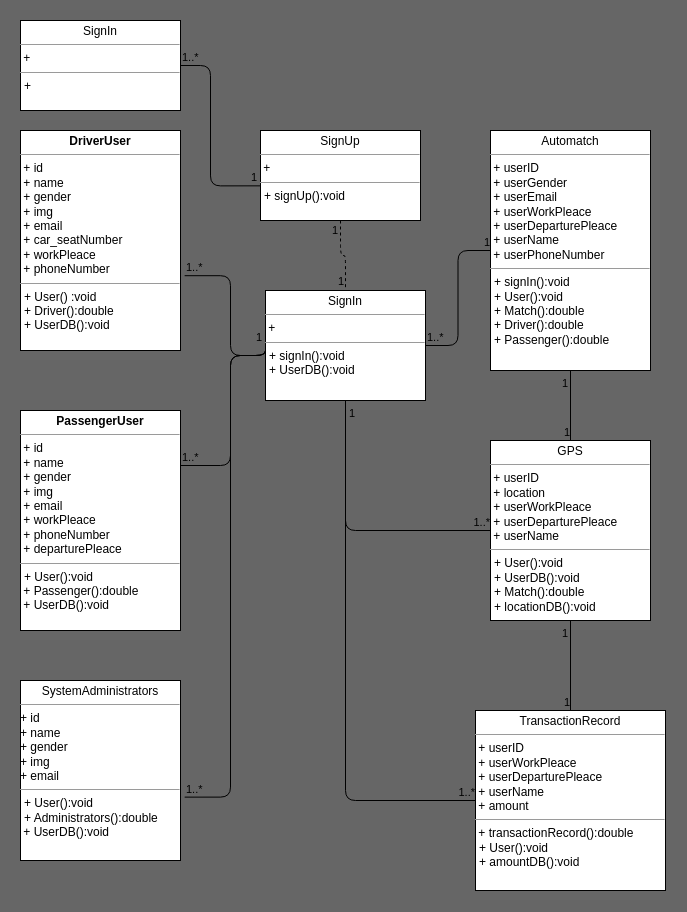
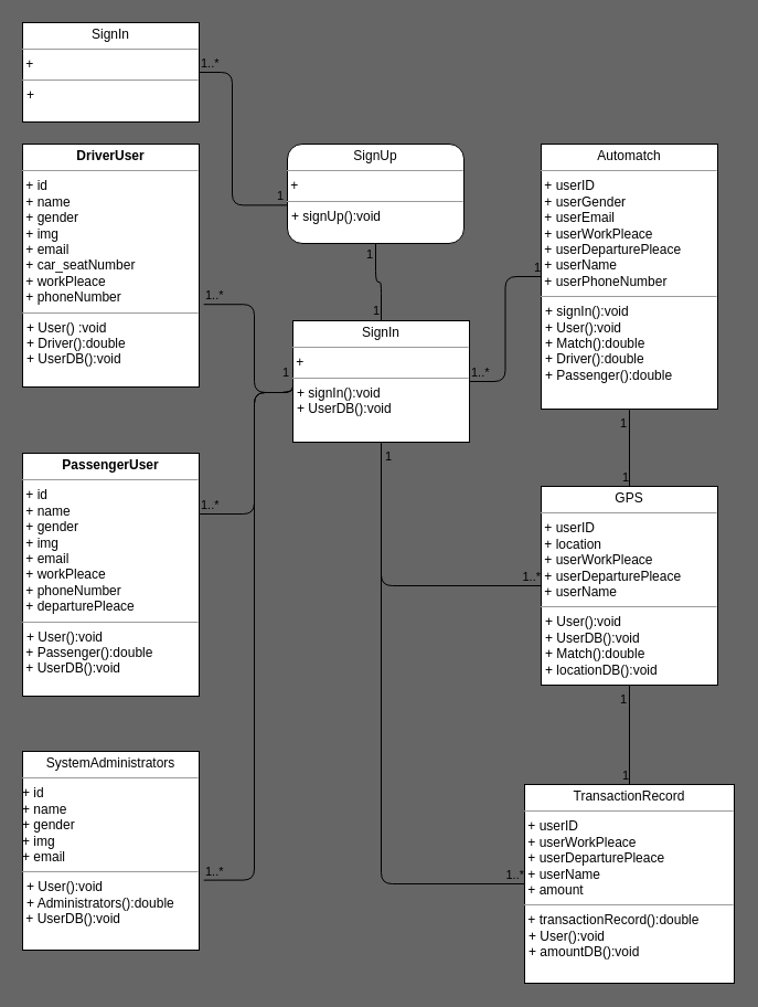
  <mxCell id="0" />
  <mxCell id="1" parent="0" />
  <mxCell id="2" value="&lt;p style=&quot;margin: 0px ; margin-top: 4px ; text-align: center&quot;&gt;&lt;b&gt;DriverUser&lt;/b&gt;&lt;/p&gt;&lt;hr size=&quot;1&quot;&gt;&amp;nbsp;+ id&lt;br&gt;&amp;nbsp;+&amp;nbsp;&lt;span&gt;name&lt;br&gt;&lt;/span&gt;&amp;nbsp;+ gender&lt;br&gt;&amp;nbsp;+&amp;nbsp;&lt;span&gt;img&lt;br&gt;&lt;/span&gt;&amp;nbsp;+ email&lt;br&gt;&amp;nbsp;+ car_seatNumber&lt;br&gt;&amp;nbsp;+ workPleace&lt;br&gt;&amp;nbsp;+ phoneNumber&lt;br&gt;&lt;hr size=&quot;1&quot;&gt;&lt;p style=&quot;margin: 0px ; margin-left: 4px&quot;&gt;+ User() :void&lt;/p&gt;&lt;p style=&quot;margin: 0px ; margin-left: 4px&quot;&gt;+ Driver():double&lt;br&gt;&lt;/p&gt;&lt;p style=&quot;margin: 0px ; margin-left: 4px&quot;&gt;+ UserDB():void&lt;/p&gt;" style="verticalAlign=top;align=left;overflow=fill;fontSize=12;fontFamily=Helvetica;html=1;" parent="1" vertex="1"><mxGeometry x="20" y="130" width="160" height="220" as="geometry" /></mxCell>
  <mxCell id="3" value="&lt;p style=&quot;margin: 0px ; margin-top: 4px ; text-align: center&quot;&gt;&lt;b&gt;PassengerUser&lt;/b&gt;&lt;/p&gt;&lt;hr size=&quot;1&quot;&gt;&amp;nbsp;+ id&lt;br&gt;&amp;nbsp;+&amp;nbsp;&lt;span&gt;name&lt;br&gt;&lt;/span&gt;&amp;nbsp;+ gender&lt;br&gt;&amp;nbsp;+&amp;nbsp;&lt;span&gt;img&lt;br&gt;&lt;/span&gt;&amp;nbsp;+ email&lt;br&gt;&amp;nbsp;+ workPleace&lt;br&gt;&amp;nbsp;+ phoneNumber&lt;br&gt;&amp;nbsp;+ departurePleace&lt;br&gt;&lt;hr size=&quot;1&quot;&gt;&lt;p style=&quot;margin: 0px ; margin-left: 4px&quot;&gt;+ User():void&lt;/p&gt;&amp;nbsp;+ Passenger():double&lt;br&gt;&amp;nbsp;+ UserDB():void&lt;br&gt;&lt;p style=&quot;margin: 0px ; margin-left: 4px&quot;&gt;&amp;nbsp;&lt;/p&gt;" style="verticalAlign=top;align=left;overflow=fill;fontSize=12;fontFamily=Helvetica;html=1;" parent="1" vertex="1"><mxGeometry x="20" y="410" width="160" height="220" as="geometry" /></mxCell>
  <mxCell id="4" value="&lt;p style=&quot;margin: 0px ; margin-top: 4px ; text-align: center&quot;&gt;SystemAdministrators&lt;/p&gt;&lt;hr size=&quot;1&quot;&gt;+ id&lt;br&gt;+&amp;nbsp;&lt;span&gt;name&lt;br&gt;&lt;/span&gt;+ gender&lt;br&gt;+&amp;nbsp;&lt;span&gt;img&lt;br&gt;&lt;/span&gt;+ email&lt;br&gt;&lt;hr size=&quot;1&quot;&gt;&lt;p style=&quot;margin: 0px ; margin-left: 4px&quot;&gt;+ User():void&lt;br&gt;&lt;/p&gt;&lt;p style=&quot;margin: 0px ; margin-left: 4px&quot;&gt;+ Administrators():double&lt;/p&gt;&amp;nbsp;+ UserDB():void&lt;p style=&quot;margin: 0px ; margin-left: 4px&quot;&gt;&amp;nbsp;&lt;/p&gt;" style="verticalAlign=top;align=left;overflow=fill;fontSize=12;fontFamily=Helvetica;html=1;" parent="1" vertex="1"><mxGeometry x="20" y="680" width="160" height="180" as="geometry" /></mxCell>
- <mxCell id="5" value="&lt;p style=&quot;margin: 0px ; margin-top: 4px ; text-align: center&quot;&gt;SignUp&lt;/p&gt;&lt;hr size=&quot;1&quot;&gt;&amp;nbsp;+&lt;br&gt;&lt;hr size=&quot;1&quot;&gt;&lt;p style=&quot;margin: 0px ; margin-left: 4px&quot;&gt;+ signUp():void&lt;/p&gt;" style="verticalAlign=top;align=left;overflow=fill;fontSize=12;fontFamily=Helvetica;html=1;" parent="1" vertex="1"><mxGeometry x="260" y="130" width="160" height="90" as="geometry" /></mxCell>
+ <mxCell id="5" value="&lt;p style=&quot;margin: 0px ; margin-top: 4px ; text-align: center&quot;&gt;SignUp&lt;/p&gt;&lt;hr size=&quot;1&quot;&gt;&amp;nbsp;+&lt;br&gt;&lt;hr size=&quot;1&quot;&gt;&lt;p style=&quot;margin: 0px ; margin-left: 4px&quot;&gt;+ signUp():void&lt;/p&gt;" style="verticalAlign=top;align=left;overflow=fill;fontSize=12;fontFamily=Helvetica;html=1;rounded=1;" parent="1" vertex="1"><mxGeometry x="260" y="130" width="160" height="90" as="geometry" /></mxCell>
  <mxCell id="6" value="&lt;p style=&quot;margin: 0px ; margin-top: 4px ; text-align: center&quot;&gt;SignIn&lt;/p&gt;&lt;hr size=&quot;1&quot;&gt;&amp;nbsp;+&lt;br&gt;&lt;hr size=&quot;1&quot;&gt;&lt;p style=&quot;margin: 0px ; margin-left: 4px&quot;&gt;+ signIn():void&lt;/p&gt;&lt;p style=&quot;margin: 0px ; margin-left: 4px&quot;&gt;+ UserDB():void&lt;/p&gt;" style="verticalAlign=top;align=left;overflow=fill;fontSize=12;fontFamily=Helvetica;html=1;" parent="1" vertex="1"><mxGeometry x="265" y="290" width="160" height="110" as="geometry" /></mxCell>
  <mxCell id="7" value="&lt;p style=&quot;margin: 0px ; margin-top: 4px ; text-align: center&quot;&gt;Automatch&lt;/p&gt;&lt;hr size=&quot;1&quot;&gt;&amp;nbsp;+ userID&amp;nbsp;&lt;br&gt;&amp;nbsp;+ userGender&lt;br&gt;&amp;nbsp;+ userEmail&lt;br&gt;&amp;nbsp;+ userWorkPleace&lt;br&gt;&amp;nbsp;+ userDeparturePleace&lt;br&gt;&amp;nbsp;+ userName&lt;br&gt;&amp;nbsp;+ userPhoneNumber&lt;br&gt;&lt;hr size=&quot;1&quot;&gt;&lt;p style=&quot;margin: 0px ; margin-left: 4px&quot;&gt;+ signIn():void&lt;/p&gt;&lt;p style=&quot;margin: 0px ; margin-left: 4px&quot;&gt;+ User():void&lt;br&gt;&lt;/p&gt;&lt;p style=&quot;margin: 0px ; margin-left: 4px&quot;&gt;+ Match():double&lt;/p&gt;&lt;p style=&quot;margin: 0px ; margin-left: 4px&quot;&gt;+ Driver():double&lt;br&gt;&lt;/p&gt;&lt;p style=&quot;margin: 0px ; margin-left: 4px&quot;&gt;+ Passenger():double&lt;br&gt;&lt;/p&gt;" style="verticalAlign=top;align=left;overflow=fill;fontSize=12;fontFamily=Helvetica;html=1;" parent="1" vertex="1"><mxGeometry x="490" y="130" width="160" height="240" as="geometry" /></mxCell>
  <mxCell id="8" value="&lt;p style=&quot;margin: 0px ; margin-top: 4px ; text-align: center&quot;&gt;GPS&lt;/p&gt;&lt;hr size=&quot;1&quot;&gt;&amp;nbsp;+ userID&lt;br&gt;&amp;nbsp;+ location&lt;br&gt;&amp;nbsp;+ userWorkPleace&lt;br&gt;&amp;nbsp;+ userDeparturePleace&lt;br&gt;&amp;nbsp;+ userName&lt;br&gt;&lt;hr size=&quot;1&quot;&gt;&lt;p style=&quot;margin: 0px ; margin-left: 4px&quot;&gt;&lt;span&gt;+ User():void&lt;/span&gt;&lt;br&gt;&lt;/p&gt;&lt;p style=&quot;margin: 0px ; margin-left: 4px&quot;&gt;+ UserDB():void&lt;/p&gt;&lt;p style=&quot;margin: 0px ; margin-left: 4px&quot;&gt;+ Match():double&lt;/p&gt;&lt;p style=&quot;margin: 0px ; margin-left: 4px&quot;&gt;+ locationDB():void&lt;/p&gt;" style="verticalAlign=top;align=left;overflow=fill;fontSize=12;fontFamily=Helvetica;html=1;" parent="1" vertex="1"><mxGeometry x="490" y="440" width="160" height="180" as="geometry" /></mxCell>
  <mxCell id="9" value="&lt;p style=&quot;margin: 0px ; margin-top: 4px ; text-align: center&quot;&gt;TransactionRecord&lt;br&gt;&lt;/p&gt;&lt;hr size=&quot;1&quot;&gt;&amp;nbsp;+ userID&lt;br&gt;&amp;nbsp;+ userWorkPleace&lt;br&gt;&amp;nbsp;+ userDeparturePleace&lt;br&gt;&amp;nbsp;+ userName&lt;br&gt;&amp;nbsp;+ amount&lt;br&gt;&lt;hr size=&quot;1&quot;&gt;&lt;p style=&quot;margin: 0px ; margin-left: 4px&quot;&gt;&lt;/p&gt;&amp;nbsp;+ transactionRecord():double&lt;p style=&quot;margin: 0px ; margin-left: 4px&quot;&gt;+ User():void&lt;/p&gt;&lt;p style=&quot;margin: 0px ; margin-left: 4px&quot;&gt;+ amountDB():void&lt;/p&gt;" style="verticalAlign=top;align=left;overflow=fill;fontSize=12;fontFamily=Helvetica;html=1;" parent="1" vertex="1"><mxGeometry x="475" y="710" width="190" height="180" as="geometry" /></mxCell>
  <mxCell id="10" value="" style="endArrow=none;html=1;edgeStyle=orthogonalEdgeStyle;exitX=1;exitY=0.5;exitDx=0;exitDy=0;entryX=-0.001;entryY=0.615;entryDx=0;entryDy=0;entryPerimeter=0;" parent="1" source="37" target="5" edge="1"><mxGeometry relative="1" as="geometry"><mxPoint x="210" y="650" as="sourcePoint" /><mxPoint x="220" y="350" as="targetPoint" /><Array as="points"><mxPoint x="210" y="65" /><mxPoint x="210" y="185" /></Array></mxGeometry></mxCell>
  <mxCell id="11" value="1..*" style="edgeLabel;resizable=0;html=1;align=left;verticalAlign=bottom;labelBackgroundColor=none;" parent="10" connectable="0" vertex="1"><mxGeometry x="-1" relative="1" as="geometry" /></mxCell>
  <mxCell id="12" value="1" style="edgeLabel;resizable=0;html=1;align=right;verticalAlign=bottom;labelBackgroundColor=none;" parent="10" connectable="0" vertex="1"><mxGeometry x="1" relative="1" as="geometry"><mxPoint x="-3" as="offset" /></mxGeometry></mxCell>
  <mxCell id="13" value="" style="endArrow=none;html=1;edgeStyle=orthogonalEdgeStyle;exitX=1;exitY=0.5;exitDx=0;exitDy=0;entryX=0;entryY=0.5;entryDx=0;entryDy=0;" parent="1" source="6" target="7" edge="1"><mxGeometry relative="1" as="geometry"><mxPoint x="230" y="670" as="sourcePoint" /><mxPoint x="460" y="450" as="targetPoint" /></mxGeometry></mxCell>
  <mxCell id="14" value="1..*" style="edgeLabel;resizable=0;html=1;align=left;verticalAlign=bottom;labelBackgroundColor=none;" parent="13" connectable="0" vertex="1"><mxGeometry x="-1" relative="1" as="geometry" /></mxCell>
  <mxCell id="15" value="1" style="edgeLabel;resizable=0;html=1;align=right;verticalAlign=bottom;labelBackgroundColor=none;" parent="13" connectable="0" vertex="1"><mxGeometry x="1" relative="1" as="geometry" /></mxCell>
  <mxCell id="16" value="" style="endArrow=none;html=1;edgeStyle=orthogonalEdgeStyle;exitX=0.5;exitY=1;exitDx=0;exitDy=0;entryX=0;entryY=0.5;entryDx=0;entryDy=0;" parent="1" source="6" target="8" edge="1"><mxGeometry relative="1" as="geometry"><mxPoint x="240" y="680" as="sourcePoint" /><mxPoint x="400" y="680" as="targetPoint" /></mxGeometry></mxCell>
  <mxCell id="17" value="1" style="edgeLabel;resizable=0;html=1;align=left;verticalAlign=bottom;labelBackgroundColor=none;" parent="16" connectable="0" vertex="1"><mxGeometry x="-1" relative="1" as="geometry"><mxPoint x="2" y="21" as="offset" /></mxGeometry></mxCell>
  <mxCell id="18" value="1..*" style="edgeLabel;resizable=0;html=1;align=right;verticalAlign=bottom;labelBackgroundColor=none;" parent="16" connectable="0" vertex="1"><mxGeometry x="1" relative="1" as="geometry" /></mxCell>
  <mxCell id="19" value="" style="endArrow=none;html=1;edgeStyle=orthogonalEdgeStyle;exitX=1.026;exitY=0.648;exitDx=0;exitDy=0;exitPerimeter=0;entryX=0;entryY=0.5;entryDx=0;entryDy=0;" parent="1" source="4" target="6" edge="1"><mxGeometry relative="1" as="geometry"><mxPoint x="250" y="690" as="sourcePoint" /><mxPoint x="410" y="690" as="targetPoint" /><Array as="points"><mxPoint x="230" y="797" /><mxPoint x="230" y="355" /></Array></mxGeometry></mxCell>
  <mxCell id="20" value="1..*" style="edgeLabel;resizable=0;html=1;align=left;verticalAlign=bottom;labelBackgroundColor=none;" parent="19" connectable="0" vertex="1"><mxGeometry x="-1" relative="1" as="geometry" /></mxCell>
  <mxCell id="21" value="1" style="edgeLabel;resizable=0;html=1;align=right;verticalAlign=bottom;labelBackgroundColor=none;" parent="19" connectable="0" vertex="1"><mxGeometry x="1" relative="1" as="geometry"><mxPoint x="-3" as="offset" /></mxGeometry></mxCell>
- <mxCell id="22" value="" style="endArrow=none;html=1;edgeStyle=orthogonalEdgeStyle;exitX=0.5;exitY=1;exitDx=0;exitDy=0;entryX=0.5;entryY=0;entryDx=0;entryDy=0;dashed=1;" parent="1" source="5" target="6" edge="1"><mxGeometry relative="1" as="geometry"><mxPoint x="300" y="450" as="sourcePoint" /><mxPoint x="430" y="450" as="targetPoint" /></mxGeometry></mxCell>
+ <mxCell id="22" value="" style="endArrow=none;html=1;edgeStyle=orthogonalEdgeStyle;exitX=0.5;exitY=1;exitDx=0;exitDy=0;entryX=0.5;entryY=0;entryDx=0;entryDy=0;" parent="1" source="5" target="6" edge="1"><mxGeometry relative="1" as="geometry"><mxPoint x="300" y="450" as="sourcePoint" /><mxPoint x="430" y="450" as="targetPoint" /></mxGeometry></mxCell>
  <mxCell id="23" value="1" style="edgeLabel;resizable=0;html=1;align=left;verticalAlign=bottom;labelBackgroundColor=none;" parent="22" connectable="0" vertex="1"><mxGeometry x="-1" relative="1" as="geometry"><mxPoint x="-10" y="18" as="offset" /></mxGeometry></mxCell>
  <mxCell id="24" value="1" style="edgeLabel;resizable=0;html=1;align=right;verticalAlign=bottom;labelBackgroundColor=none;" parent="22" connectable="0" vertex="1"><mxGeometry x="1" relative="1" as="geometry"><mxPoint x="-1" y="-1" as="offset" /></mxGeometry></mxCell>
  <mxCell id="25" value="" style="endArrow=none;html=1;edgeStyle=orthogonalEdgeStyle;exitX=0.5;exitY=1;exitDx=0;exitDy=0;entryX=0;entryY=0.5;entryDx=0;entryDy=0;" parent="1" source="6" target="9" edge="1"><mxGeometry relative="1" as="geometry"><mxPoint x="350" y="420" as="sourcePoint" /><mxPoint x="410" y="690" as="targetPoint" /></mxGeometry></mxCell>
  <mxCell id="26" value="1..*" style="edgeLabel;resizable=0;html=1;align=right;verticalAlign=bottom;labelBackgroundColor=none;" parent="25" connectable="0" vertex="1"><mxGeometry x="1" relative="1" as="geometry" /></mxCell>
  <mxCell id="27" value="" style="endArrow=none;html=1;edgeStyle=orthogonalEdgeStyle;exitX=0.5;exitY=1;exitDx=0;exitDy=0;entryX=0.5;entryY=0;entryDx=0;entryDy=0;" parent="1" source="7" target="8" edge="1"><mxGeometry relative="1" as="geometry"><mxPoint x="350" y="420" as="sourcePoint" /><mxPoint x="500" y="530" as="targetPoint" /></mxGeometry></mxCell>
  <mxCell id="28" value="1" style="edgeLabel;resizable=0;html=1;align=left;verticalAlign=bottom;labelBackgroundColor=none;" parent="27" connectable="0" vertex="1"><mxGeometry x="-1" relative="1" as="geometry"><mxPoint x="-10" y="21" as="offset" /></mxGeometry></mxCell>
  <mxCell id="29" value="1" style="edgeLabel;resizable=0;html=1;align=right;verticalAlign=bottom;labelBackgroundColor=none;" parent="27" connectable="0" vertex="1"><mxGeometry x="1" relative="1" as="geometry" /></mxCell>
  <mxCell id="30" value="" style="endArrow=none;html=1;edgeStyle=orthogonalEdgeStyle;exitX=0.5;exitY=1;exitDx=0;exitDy=0;entryX=0.5;entryY=0;entryDx=0;entryDy=0;" parent="1" source="8" target="9" edge="1"><mxGeometry relative="1" as="geometry"><mxPoint x="580" y="380" as="sourcePoint" /><mxPoint x="580" y="440" as="targetPoint" /></mxGeometry></mxCell>
  <mxCell id="31" value="1" style="edgeLabel;resizable=0;html=1;align=left;verticalAlign=bottom;labelBackgroundColor=none;" parent="30" connectable="0" vertex="1"><mxGeometry x="-1" relative="1" as="geometry"><mxPoint x="-10" y="21" as="offset" /></mxGeometry></mxCell>
  <mxCell id="32" value="1" style="edgeLabel;resizable=0;html=1;align=right;verticalAlign=bottom;labelBackgroundColor=none;" parent="30" connectable="0" vertex="1"><mxGeometry x="1" relative="1" as="geometry" /></mxCell>
  <mxCell id="33" value="" style="endArrow=none;html=1;edgeStyle=orthogonalEdgeStyle;exitX=1;exitY=0.25;exitDx=0;exitDy=0;entryX=0;entryY=0.5;entryDx=0;entryDy=0;" edge="1" parent="1" source="3" target="6"><mxGeometry relative="1" as="geometry"><mxPoint x="194.16" y="806.64" as="sourcePoint" /><mxPoint x="270" y="365" as="targetPoint" /><Array as="points"><mxPoint x="230" y="465" /><mxPoint x="230" y="355" /></Array></mxGeometry></mxCell>
  <mxCell id="34" value="1..*" style="edgeLabel;resizable=0;html=1;align=left;verticalAlign=bottom;labelBackgroundColor=none;" connectable="0" vertex="1" parent="33"><mxGeometry x="-1" relative="1" as="geometry" /></mxCell>
  <mxCell id="35" value="" style="endArrow=none;html=1;edgeStyle=orthogonalEdgeStyle;entryX=0;entryY=0.5;entryDx=0;entryDy=0;exitX=1.026;exitY=0.66;exitDx=0;exitDy=0;exitPerimeter=0;" edge="1" parent="1" source="2" target="6"><mxGeometry relative="1" as="geometry"><mxPoint x="200" y="560" as="sourcePoint" /><mxPoint x="280" y="375" as="targetPoint" /><Array as="points"><mxPoint x="230" y="275" /><mxPoint x="230" y="355" /></Array></mxGeometry></mxCell>
  <mxCell id="36" value="1..*" style="edgeLabel;resizable=0;html=1;align=left;verticalAlign=bottom;labelBackgroundColor=none;" connectable="0" vertex="1" parent="35"><mxGeometry x="-1" relative="1" as="geometry" /></mxCell>
  <mxCell id="37" value="&lt;p style=&quot;margin: 0px ; margin-top: 4px ; text-align: center&quot;&gt;SignIn&lt;/p&gt;&lt;hr size=&quot;1&quot;&gt;&amp;nbsp;+&lt;br&gt;&lt;hr size=&quot;1&quot;&gt;&lt;p style=&quot;margin: 0px ; margin-left: 4px&quot;&gt;+&amp;nbsp;&lt;/p&gt;" style="verticalAlign=top;align=left;overflow=fill;fontSize=12;fontFamily=Helvetica;html=1;" vertex="1" parent="1"><mxGeometry x="20" y="20" width="160" height="90" as="geometry" /></mxCell>
